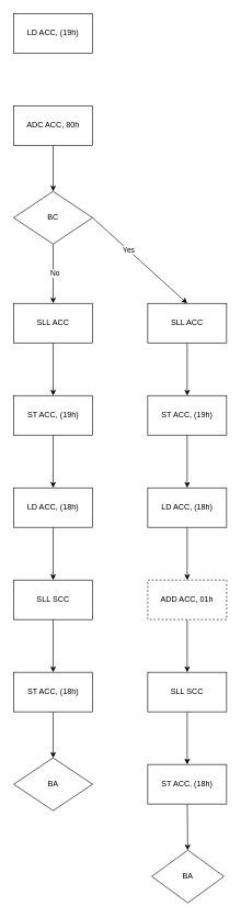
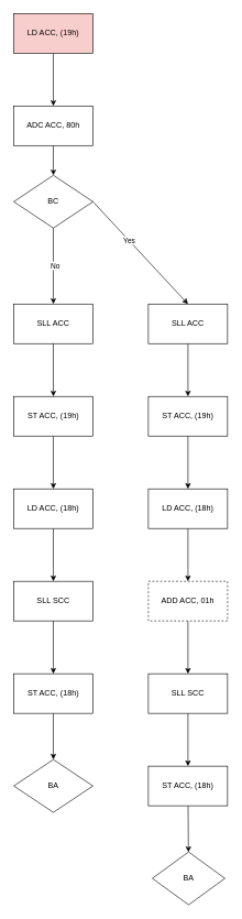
  <mxCell id="0" />
  <mxCell id="1" parent="0" />
- <mxCell id="3" value="LD ACC, (19h)" style="whiteSpace=wrap;html=1;rounded=0;" vertex="1" parent="1"><mxGeometry x="20" y="20" width="120" height="60" as="geometry" /></mxCell>
+ <mxCell id="2" value="" style="edgeStyle=none;html=1;" edge="1" parent="1" source="3" target="5"><mxGeometry relative="1" as="geometry" /></mxCell>
+ <mxCell id="3" value="LD ACC, (19h)" style="whiteSpace=wrap;html=1;rounded=0;fillColor=#f8cecc;" vertex="1" parent="1"><mxGeometry x="20" y="20" width="120" height="60" as="geometry" /></mxCell>
  <mxCell id="4" value="" style="edgeStyle=none;html=1;" edge="1" parent="1" source="5" target="10"><mxGeometry relative="1" as="geometry" /></mxCell>
  <mxCell id="5" value="ADC ACC, 80h" style="whiteSpace=wrap;html=1;rounded=0;" vertex="1" parent="1"><mxGeometry x="20" y="160" width="120" height="60" as="geometry" /></mxCell>
  <mxCell id="6" value="" style="edgeStyle=none;html=1;" edge="1" parent="1" source="10" target="12"><mxGeometry relative="1" as="geometry" /></mxCell>
  <mxCell id="7" value="No" style="edgeLabel;html=1;align=center;verticalAlign=middle;resizable=0;points=[];" vertex="1" connectable="0" parent="6"><mxGeometry x="-0.022" y="2" relative="1" as="geometry"><mxPoint as="offset" /></mxGeometry></mxCell>
  <mxCell id="8" style="edgeStyle=none;html=1;exitX=1;exitY=0.5;exitDx=0;exitDy=0;entryX=0.5;entryY=0;entryDx=0;entryDy=0;" edge="1" parent="1" source="10" target="22"><mxGeometry relative="1" as="geometry" /></mxCell>
  <mxCell id="9" value="Yes" style="edgeLabel;html=1;align=center;verticalAlign=middle;resizable=0;points=[];" vertex="1" connectable="0" parent="8"><mxGeometry x="-0.248" relative="1" as="geometry"><mxPoint as="offset" /></mxGeometry></mxCell>
- <mxCell id="10" value="BC" style="rhombus;whiteSpace=wrap;html=1;rounded=0;" vertex="1" parent="1"><mxGeometry x="20" y="290" width="120" height="80" as="geometry" /></mxCell>
+ <mxCell id="10" value="BC" style="rhombus;whiteSpace=wrap;html=1;rounded=0;" vertex="1" parent="1"><mxGeometry x="20" y="265" width="120" height="80" as="geometry" /></mxCell>
  <mxCell id="11" value="" style="edgeStyle=none;html=1;" edge="1" parent="1" source="12" target="14"><mxGeometry relative="1" as="geometry" /></mxCell>
  <mxCell id="12" value="SLL ACC" style="whiteSpace=wrap;html=1;rounded=0;" vertex="1" parent="1"><mxGeometry x="20" y="460" width="120" height="60" as="geometry" /></mxCell>
  <mxCell id="13" value="" style="edgeStyle=none;html=1;" edge="1" parent="1" source="14" target="16"><mxGeometry relative="1" as="geometry" /></mxCell>
  <mxCell id="14" value="ST ACC, (19h)" style="whiteSpace=wrap;html=1;rounded=0;" vertex="1" parent="1"><mxGeometry x="20" y="600" width="120" height="60" as="geometry" /></mxCell>
  <mxCell id="15" value="" style="edgeStyle=none;html=1;" edge="1" parent="1" source="16" target="18"><mxGeometry relative="1" as="geometry" /></mxCell>
  <mxCell id="16" value="LD ACC, (18h)" style="whiteSpace=wrap;html=1;rounded=0;" vertex="1" parent="1"><mxGeometry x="20" y="740" width="120" height="60" as="geometry" /></mxCell>
  <mxCell id="17" value="" style="edgeStyle=none;html=1;" edge="1" parent="1" source="18" target="20"><mxGeometry relative="1" as="geometry" /></mxCell>
  <mxCell id="18" value="SLL SCC" style="whiteSpace=wrap;html=1;rounded=0;" vertex="1" parent="1"><mxGeometry x="20" y="880" width="120" height="60" as="geometry" /></mxCell>
  <mxCell id="19" value="" style="edgeStyle=none;html=1;" edge="1" parent="1" source="20" target="34"><mxGeometry relative="1" as="geometry" /></mxCell>
  <mxCell id="20" value="ST ACC, (18h)" style="whiteSpace=wrap;html=1;rounded=0;" vertex="1" parent="1"><mxGeometry x="20" y="1020" width="120" height="60" as="geometry" /></mxCell>
  <mxCell id="21" value="" style="edgeStyle=none;html=1;" edge="1" parent="1" source="22" target="24"><mxGeometry relative="1" as="geometry" /></mxCell>
  <mxCell id="22" value="SLL ACC" style="whiteSpace=wrap;html=1;rounded=0;" vertex="1" parent="1"><mxGeometry x="224" y="460" width="120" height="60" as="geometry" /></mxCell>
  <mxCell id="23" value="" style="edgeStyle=none;html=1;" edge="1" parent="1" source="24" target="26"><mxGeometry relative="1" as="geometry" /></mxCell>
  <mxCell id="24" value="ST ACC, (19h)" style="whiteSpace=wrap;html=1;rounded=0;" vertex="1" parent="1"><mxGeometry x="224" y="600" width="120" height="60" as="geometry" /></mxCell>
  <mxCell id="25" value="" style="edgeStyle=none;html=1;" edge="1" parent="1" source="26" target="32"><mxGeometry relative="1" as="geometry" /></mxCell>
  <mxCell id="26" value="LD ACC, (18h)" style="whiteSpace=wrap;html=1;rounded=0;" vertex="1" parent="1"><mxGeometry x="224" y="740" width="120" height="60" as="geometry" /></mxCell>
  <mxCell id="27" value="" style="edgeStyle=none;html=1;" edge="1" parent="1" source="28" target="30"><mxGeometry relative="1" as="geometry" /></mxCell>
  <mxCell id="28" value="SLL SCC" style="whiteSpace=wrap;html=1;rounded=0;" vertex="1" parent="1"><mxGeometry x="224" y="1020" width="120" height="60" as="geometry" /></mxCell>
  <mxCell id="29" value="" style="edgeStyle=none;html=1;" edge="1" parent="1" source="30" target="33"><mxGeometry relative="1" as="geometry" /></mxCell>
  <mxCell id="30" value="ST ACC, (18h)" style="whiteSpace=wrap;html=1;rounded=0;" vertex="1" parent="1"><mxGeometry x="224" y="1160" width="120" height="60" as="geometry" /></mxCell>
  <mxCell id="31" style="edgeStyle=none;html=1;entryX=0.5;entryY=0;entryDx=0;entryDy=0;" edge="1" parent="1" source="32" target="28"><mxGeometry relative="1" as="geometry" /></mxCell>
  <mxCell id="32" value="ADD ACC, 01h" style="whiteSpace=wrap;html=1;rounded=0;dashed=1;" vertex="1" parent="1"><mxGeometry x="224" y="880" width="120" height="60" as="geometry" /></mxCell>
  <mxCell id="33" value="BA" style="rhombus;whiteSpace=wrap;html=1;rounded=0;" vertex="1" parent="1"><mxGeometry x="230" y="1290" width="110" height="80" as="geometry" /></mxCell>
  <mxCell id="34" value="BA" style="rhombus;whiteSpace=wrap;html=1;rounded=0;" vertex="1" parent="1"><mxGeometry x="20" y="1150" width="120" height="80" as="geometry" /></mxCell>
